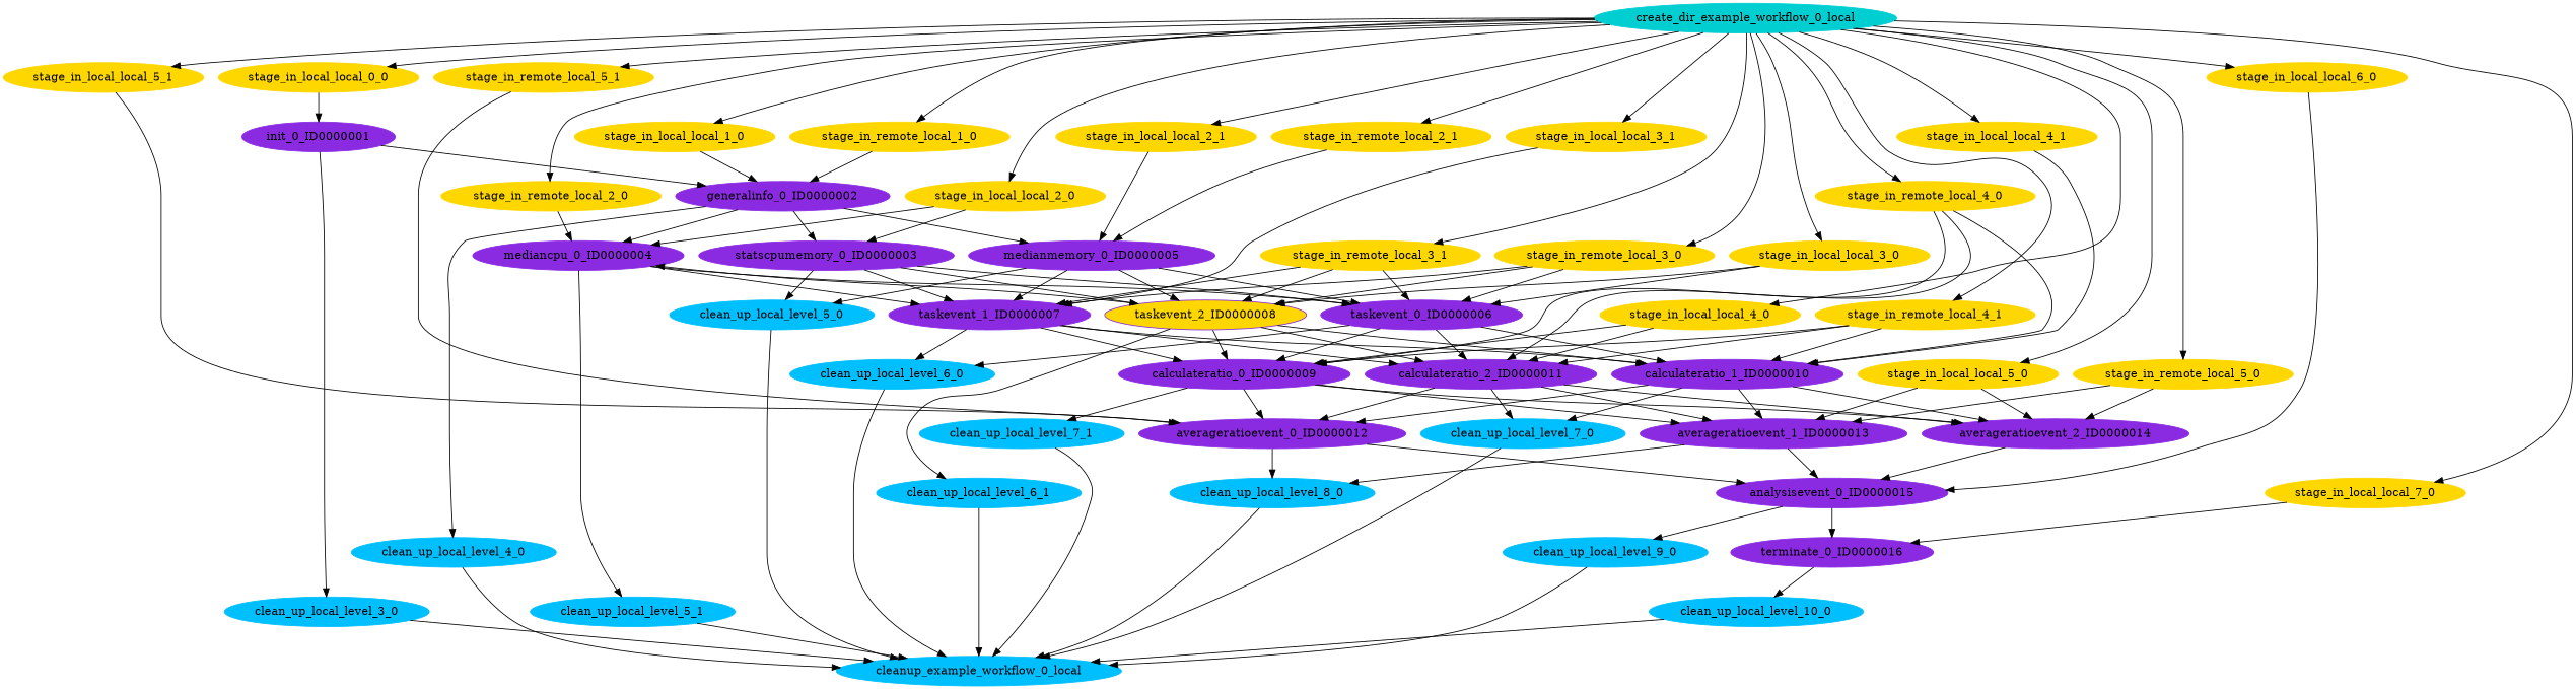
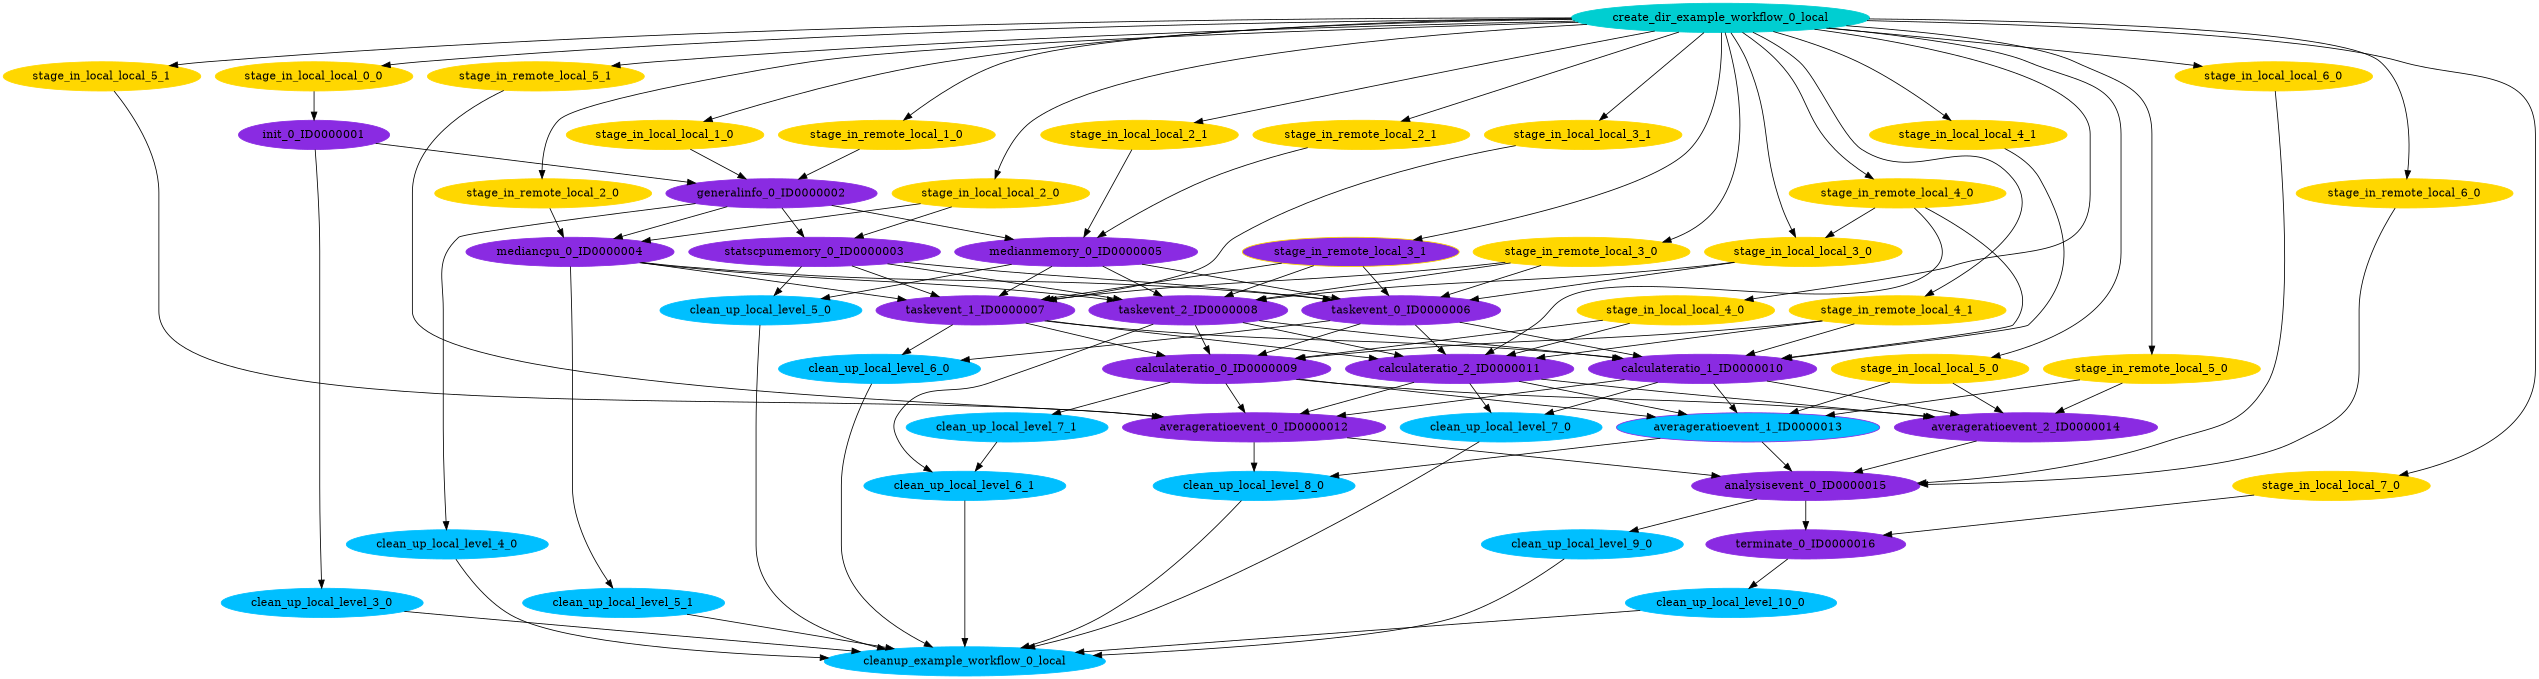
  digraph {
    node [color=gold shape=ellipse style=filled]
    edge [arrowhead=normal arrowsize=1.0]
    n1 [color=blueviolet label=calculateratio_1_ID0000010]
    n2 [color=blueviolet label=averageratioevent_0_ID0000012]
    n3 [color=blueviolet label=averageratioevent_2_ID0000014]
    n4 [color=deepskyblue label=clean_up_local_level_7_0]
-   n5 [color=blueviolet label=averageratioevent_1_ID0000013]
+   n5 [color=blueviolet label=averageratioevent_1_ID0000013 fillcolor=deepskyblue]
    n6 [color=blueviolet label=analysisevent_0_ID0000015]
    n7 [color=deepskyblue label=clean_up_local_level_8_0]
    n8 [color=deepskyblue label=cleanup_example_workflow_0_local]
    n9 [color=deepskyblue label=clean_up_local_level_9_0]
    n10 [color=blueviolet label=terminate_0_ID0000016]
    n11 [label=stage_in_local_local_4_0]
    n12 [color=blueviolet label=calculateratio_2_ID0000011]
    n13 [color=blueviolet label=calculateratio_0_ID0000009]
    n14 [color=deepskyblue label=clean_up_local_level_7_1]
    n15 [label=stage_in_local_local_4_1]
    n16 [label=stage_in_local_local_0_0]
    n17 [color=blueviolet label=init_0_ID0000001]
    n18 [color=deepskyblue label=clean_up_local_level_3_0]
    n19 [color=blueviolet label=generalinfo_0_ID0000002]
    n20 [color=darkturquoise label=create_dir_example_workflow_0_local]
    n21 [label=stage_in_local_local_2_0]
    n22 [label=stage_in_local_local_2_1]
    n23 [label=stage_in_local_local_3_1]
    n24 [label=stage_in_local_local_3_0]
    n25 [label=stage_in_local_local_1_0]
+   n26 [label=stage_in_remote_local_6_0]
    n27 [label=stage_in_remote_local_5_1]
    n28 [label=stage_in_remote_local_5_0]
    n29 [label=stage_in_remote_local_2_1]
    n30 [label=stage_in_local_local_6_0]
    n31 [label=stage_in_remote_local_1_0]
    n32 [label=stage_in_local_local_5_0]
    n33 [label=stage_in_local_local_5_1]
    n34 [label=stage_in_local_local_7_0]
    n35 [label=stage_in_remote_local_4_1]
    n36 [label=stage_in_remote_local_4_0]
    n37 [label=stage_in_remote_local_2_0]
-   n38 [label=stage_in_remote_local_3_1]
+   n38 [label=stage_in_remote_local_3_1 fillcolor=blueviolet]
    n39 [label=stage_in_remote_local_3_0]
    n40 [color=blueviolet label=mediancpu_0_ID0000004]
    n41 [color=blueviolet label=statscpumemory_0_ID0000003]
    n42 [color=blueviolet label=medianmemory_0_ID0000005]
    n43 [color=blueviolet label=taskevent_1_ID0000007]
    n44 [color=blueviolet label=taskevent_0_ID0000006]
-   n45 [color=blueviolet label=taskevent_2_ID0000008 fillcolor=gold]
+   n45 [color=blueviolet label=taskevent_2_ID0000008]
    n46 [color=deepskyblue label=clean_up_local_level_10_0]
    n47 [color=deepskyblue label=clean_up_local_level_5_1]
    n48 [color=deepskyblue label=clean_up_local_level_5_0]
    n49 [color=deepskyblue label=clean_up_local_level_6_0]
    n50 [color=deepskyblue label=clean_up_local_level_6_1]
    n51 [color=deepskyblue label=clean_up_local_level_4_0]
    n1 -> n2
    n1 -> n3
    n1 -> n4
    n1 -> n5
    n2 -> n6
    n2 -> n7
    n3 -> n6
    n4 -> n8
    n5 -> n6
    n5 -> n7
    n6 -> n9
    n6 -> n10
    n7 -> n8
    n9 -> n8
    n10 -> n46
    n11 -> n12
    n11 -> n13
    n12 -> n2
    n12 -> n3
    n12 -> n4
    n12 -> n5
    n13 -> n2
    n13 -> n3
    n13 -> n5
    n13 -> n14
-   n14 -> n8
+   n14 -> n50
    n15 -> n1
    n16 -> n17
    n17 -> n18
    n17 -> n19
    n18 -> n8
    n19 -> n40
    n19 -> n41
    n19 -> n42
    n19 -> n51
    n20 -> n11
    n20 -> n15
    n20 -> n16
    n20 -> n21
    n20 -> n22
    n20 -> n23
    n20 -> n24
    n20 -> n25
+   n20 -> n26
    n20 -> n27
    n20 -> n28
    n20 -> n29
    n20 -> n30
    n20 -> n31
    n20 -> n32
    n20 -> n33
    n20 -> n34
    n20 -> n35
    n20 -> n36
    n20 -> n37
    n20 -> n38
    n20 -> n39
    n21 -> n40
    n21 -> n41
    n22 -> n42
    n23 -> n43
    n24 -> n44
    n24 -> n45
    n25 -> n19
+   n26 -> n6
    n27 -> n2
    n28 -> n3
    n28 -> n5
    n29 -> n42
    n30 -> n6
    n31 -> n19
    n32 -> n3
    n32 -> n5
    n33 -> n2
    n34 -> n10
    n35 -> n1
    n35 -> n12
    n35 -> n13
    n36 -> n1
    n36 -> n12
-   n36 -> n13
+   n36 -> n24
    n37 -> n40
    n38 -> n43
    n38 -> n44
    n38 -> n45
    n39 -> n43
    n39 -> n44
    n39 -> n45
    n40 -> n43
    n40 -> n44
-   n45 -> n40
+   n40 -> n45
    n40 -> n47
    n41 -> n43
    n41 -> n44
    n41 -> n45
    n41 -> n48
    n42 -> n43
    n42 -> n44
    n42 -> n45
    n42 -> n48
    n43 -> n1
    n43 -> n12
    n43 -> n13
    n43 -> n49
    n44 -> n1
    n44 -> n12
    n44 -> n13
    n44 -> n49
    n45 -> n1
    n45 -> n12
    n45 -> n13
    n45 -> n50
    n46 -> n8
    n47 -> n8
    n48 -> n8
    n49 -> n8
    n50 -> n8
    n51 -> n8
  }
